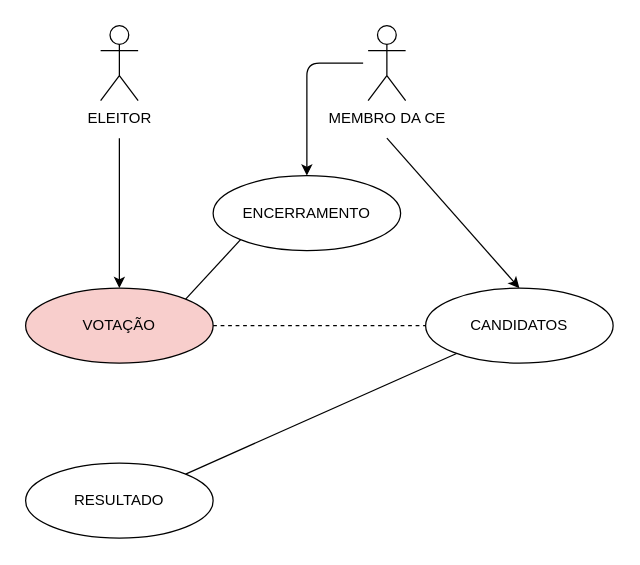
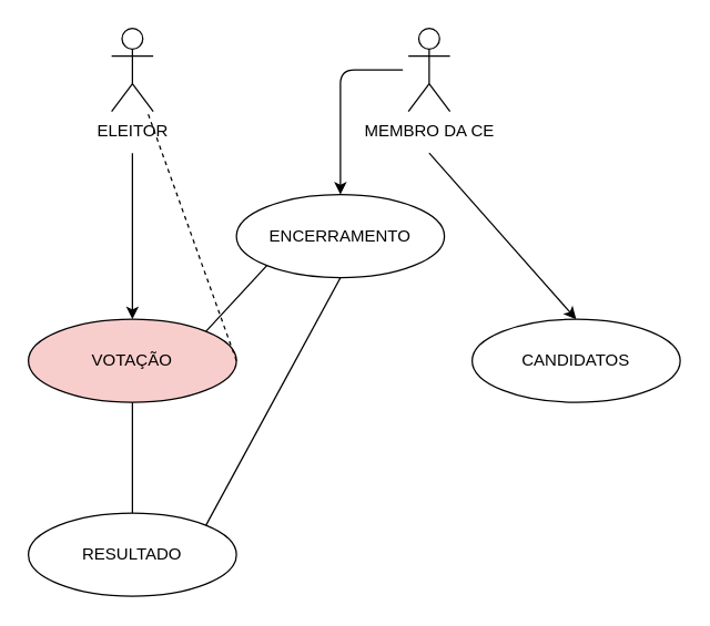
  <mxCell id="0" />
  <mxCell id="1" parent="0" />
  <mxCell id="2" value="ELEITOR" style="shape=umlActor;verticalLabelPosition=bottom;labelBackgroundColor=#ffffff;verticalAlign=top;html=1;outlineConnect=0;" parent="1" vertex="1"><mxGeometry x="80" y="20" width="30" height="60" as="geometry" /></mxCell>
  <mxCell id="3" value="MEMBRO DA CE" style="shape=umlActor;verticalLabelPosition=bottom;labelBackgroundColor=#ffffff;verticalAlign=top;html=1;outlineConnect=0;" parent="1" vertex="1"><mxGeometry x="294" y="20" width="30" height="60" as="geometry" /></mxCell>
  <mxCell id="4" value="VOTAÇÃO" style="ellipse;whiteSpace=wrap;html=1;fillColor=#f8cecc;" parent="1" vertex="1"><mxGeometry x="20" y="230" width="150" height="60" as="geometry" /></mxCell>
  <mxCell id="5" value="" style="endArrow=classic;html=1;entryX=0.5;entryY=0;entryDx=0;entryDy=0;" parent="1" target="4" edge="1"><mxGeometry width="50" height="50" relative="1" as="geometry"><mxPoint x="95" y="110" as="sourcePoint" /><mxPoint x="320" y="120" as="targetPoint" /></mxGeometry></mxCell>
  <mxCell id="6" value="CANDIDATOS" style="ellipse;whiteSpace=wrap;html=1;" parent="1" vertex="1"><mxGeometry x="340" y="230" width="150" height="60" as="geometry" /></mxCell>
  <mxCell id="7" value="" style="endArrow=classic;html=1;entryX=0.5;entryY=0;entryDx=0;entryDy=0;" parent="1" target="6" edge="1"><mxGeometry width="50" height="50" relative="1" as="geometry"><mxPoint x="309" y="110" as="sourcePoint" /><mxPoint x="320" y="120" as="targetPoint" /></mxGeometry></mxCell>
- <mxCell id="8" value="" style="endArrow=none;dashed=1;html=1;exitX=1;exitY=0.5;exitDx=0;exitDy=0;entryX=0;entryY=0.5;entryDx=0;entryDy=0;" parent="1" source="4" target="6" edge="1"><mxGeometry width="50" height="50" relative="1" as="geometry"><mxPoint x="270" y="300" as="sourcePoint" /><mxPoint x="220" y="260" as="targetPoint" /></mxGeometry></mxCell>
+ <mxCell id="8" value="" style="endArrow=none;dashed=1;html=1;exitX=1;exitY=0.5;exitDx=0;exitDy=0;" parent="1" source="4" target="2" edge="1"><mxGeometry width="50" height="50" relative="1" as="geometry"><mxPoint x="270" y="300" as="sourcePoint" /><mxPoint x="220" y="260" as="targetPoint" /></mxGeometry></mxCell>
  <mxCell id="9" value="RESULTADO" style="ellipse;whiteSpace=wrap;html=1;" parent="1" vertex="1"><mxGeometry x="20" y="370" width="150" height="60" as="geometry" /></mxCell>
+ <mxCell id="10" value="" style="endArrow=none;html=1;exitX=0.5;exitY=0;exitDx=0;exitDy=0;entryX=0.5;entryY=1;entryDx=0;entryDy=0;" parent="1" source="9" target="4" edge="1"><mxGeometry width="50" height="50" relative="1" as="geometry"><mxPoint x="270" y="260" as="sourcePoint" /><mxPoint x="320" y="210" as="targetPoint" /></mxGeometry></mxCell>
  <mxCell id="11" value="ENCERRAMENTO" style="ellipse;whiteSpace=wrap;html=1;" vertex="1" parent="1"><mxGeometry x="170" y="140" width="150" height="60" as="geometry" /></mxCell>
  <mxCell id="12" value="" style="endArrow=classic;html=1;entryX=0.5;entryY=0;entryDx=0;entryDy=0;" edge="1" parent="1" target="11"><mxGeometry width="50" height="50" relative="1" as="geometry"><mxPoint x="290" y="50" as="sourcePoint" /><mxPoint x="320" y="230" as="targetPoint" /><Array as="points"><mxPoint x="245" y="50" /></Array></mxGeometry></mxCell>
  <mxCell id="13" value="" style="endArrow=none;html=1;entryX=0;entryY=1;entryDx=0;entryDy=0;exitX=1;exitY=0;exitDx=0;exitDy=0;" edge="1" parent="1" source="4" target="11"><mxGeometry width="50" height="50" relative="1" as="geometry"><mxPoint x="270" y="280" as="sourcePoint" /><mxPoint x="320" y="230" as="targetPoint" /></mxGeometry></mxCell>
- <mxCell id="14" value="" style="endArrow=none;html=1;exitX=1;exitY=0;exitDx=0;exitDy=0;" edge="1" parent="1" source="9" target="6"><mxGeometry width="50" height="50" relative="1" as="geometry"><mxPoint x="270" y="260" as="sourcePoint" /><mxPoint x="320" y="210" as="targetPoint" /></mxGeometry></mxCell>
+ <mxCell id="14" value="" style="endArrow=none;html=1;entryX=0.5;entryY=1;entryDx=0;entryDy=0;exitX=1;exitY=0;exitDx=0;exitDy=0;" edge="1" parent="1" source="9" target="11"><mxGeometry width="50" height="50" relative="1" as="geometry"><mxPoint x="270" y="260" as="sourcePoint" /><mxPoint x="320" y="210" as="targetPoint" /></mxGeometry></mxCell>
